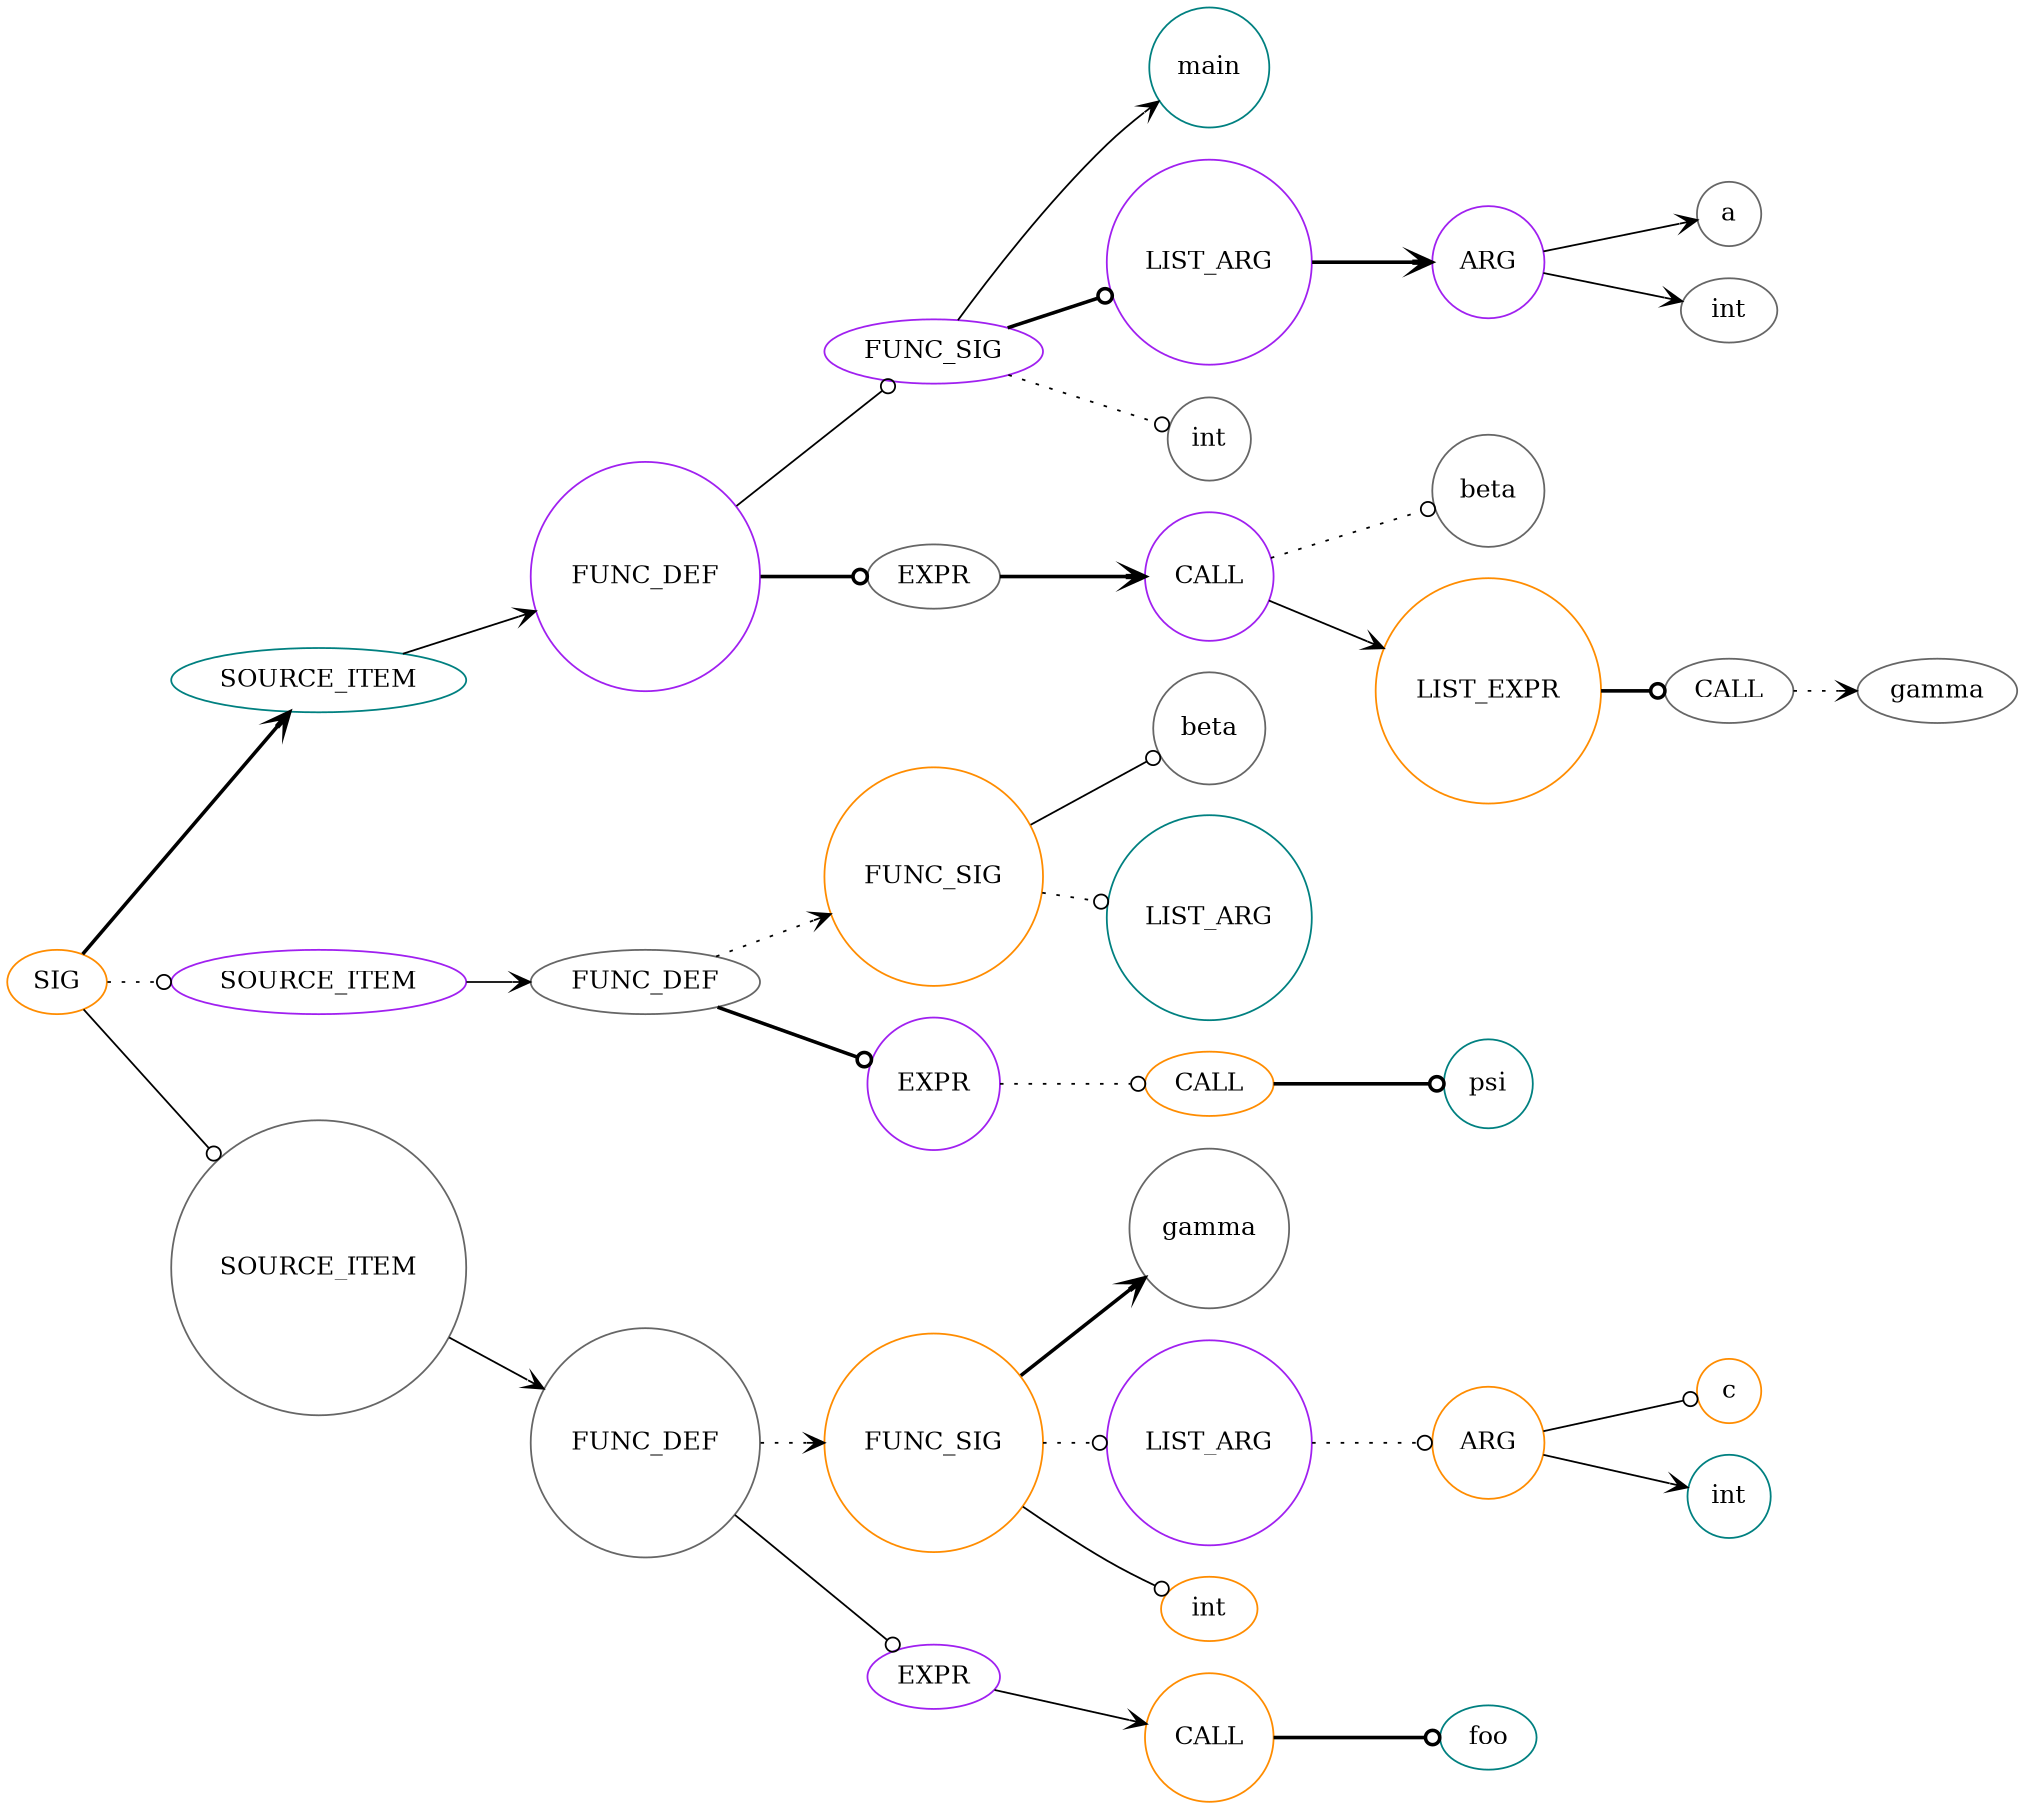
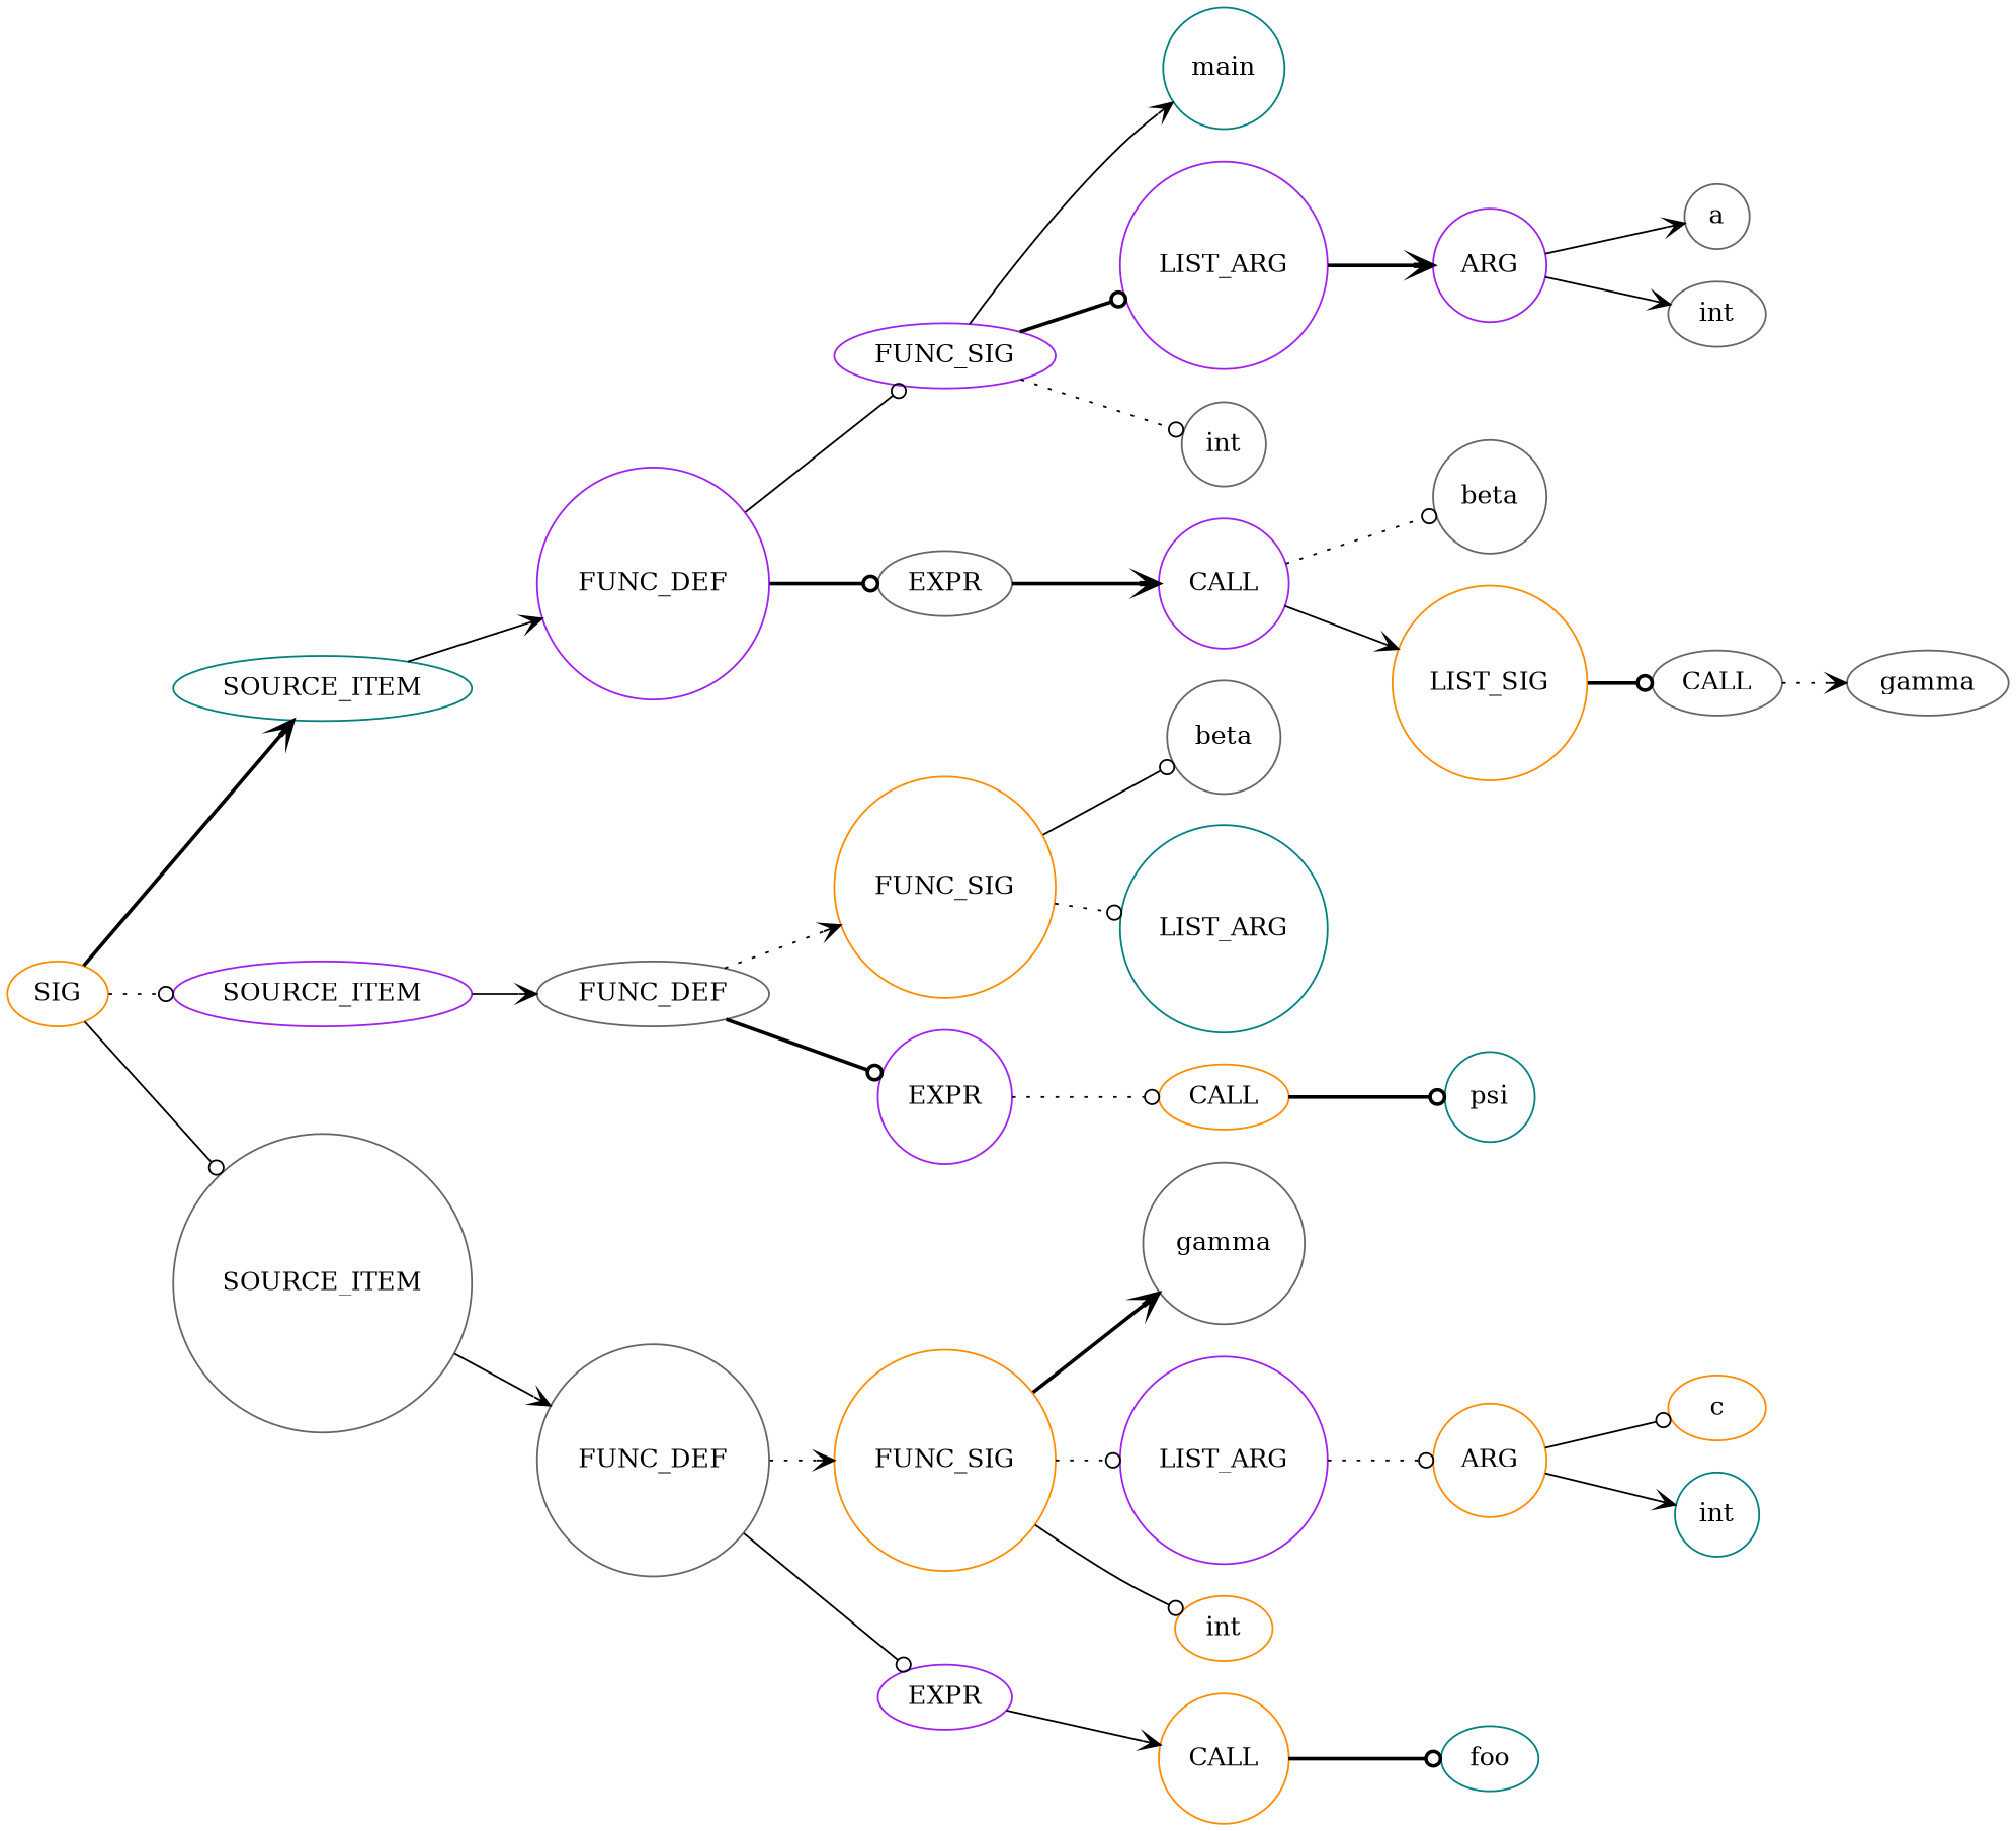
  digraph {
    rankdir=LR
    node [color=gray40 shape=circle]
    edge [arrowhead=odot style=solid]
    n1 [color=darkorange label=SIG shape=ellipse]
    n2 [color=teal label=SOURCE_ITEM shape=ellipse]
    n3 [color=purple label=SOURCE_ITEM shape=ellipse]
    n4 [label=SOURCE_ITEM]
    n5 [color=purple label=FUNC_DEF]
    n6 [label=FUNC_DEF shape=ellipse]
    n7 [label=FUNC_DEF]
    n8 [color=purple label=FUNC_SIG shape=ellipse]
    n9 [label=EXPR shape=ellipse]
    n10 [color=teal label=main]
    n11 [color=purple label=LIST_ARG]
    n12 [label=int]
    n13 [color=purple label=CALL]
    n14 [color=purple label=ARG]
    n15 [label=a]
    n16 [label=int shape=ellipse]
    n17 [label=beta]
-   n18 [color=darkorange label=LIST_EXPR]
+   n18 [color=darkorange label=LIST_SIG]
    n19 [label=CALL shape=ellipse]
    n20 [label=gamma shape=ellipse]
    n21 [color=darkorange label=FUNC_SIG]
    n22 [color=purple label=EXPR]
    n23 [label=beta]
    n24 [color=teal label=LIST_ARG]
    n25 [color=darkorange label=CALL shape=ellipse]
    n26 [color=teal label=psi]
    n27 [color=darkorange label=FUNC_SIG]
    n28 [color=purple label=EXPR shape=ellipse]
    n29 [label=gamma]
    n30 [color=purple label=LIST_ARG]
    n31 [color=darkorange label=int shape=ellipse]
    n32 [color=darkorange label=CALL]
    n33 [color=darkorange label=ARG]
-   n34 [color=darkorange label=c]
+   n34 [color=darkorange label=c shape=ellipse]
    n35 [color=teal label=int]
    n36 [color=teal label=foo shape=ellipse]
    n1 -> n2 [arrowhead=vee style=bold]
    n1 -> n3 [style=dotted]
    n1 -> n4
    n2 -> n5 [arrowhead=vee]
    n3 -> n6 [arrowhead=vee]
    n4 -> n7 [arrowhead=vee]
    n5 -> n8
    n5 -> n9 [style=bold]
    n6 -> n21 [arrowhead=vee style=dotted]
    n6 -> n22 [style=bold]
    n7 -> n27 [arrowhead=vee style=dotted]
    n7 -> n28
    n8 -> n10 [arrowhead=vee]
    n8 -> n11 [style=bold]
    n8 -> n12 [style=dotted]
    n9 -> n13 [arrowhead=vee style=bold]
    n11 -> n14 [arrowhead=vee style=bold]
    n13 -> n17 [style=dotted]
    n13 -> n18 [arrowhead=vee]
    n14 -> n15 [arrowhead=vee]
    n14 -> n16 [arrowhead=vee]
    n18 -> n19 [style=bold]
    n19 -> n20 [arrowhead=vee style=dotted]
    n21 -> n23
    n21 -> n24 [style=dotted]
    n22 -> n25 [style=dotted]
    n25 -> n26 [style=bold]
    n27 -> n29 [arrowhead=vee style=bold]
    n27 -> n30 [style=dotted]
    n27 -> n31
    n28 -> n32 [arrowhead=vee]
    n30 -> n33 [style=dotted]
    n32 -> n36 [style=bold]
    n33 -> n34
    n33 -> n35 [arrowhead=vee]
  }
